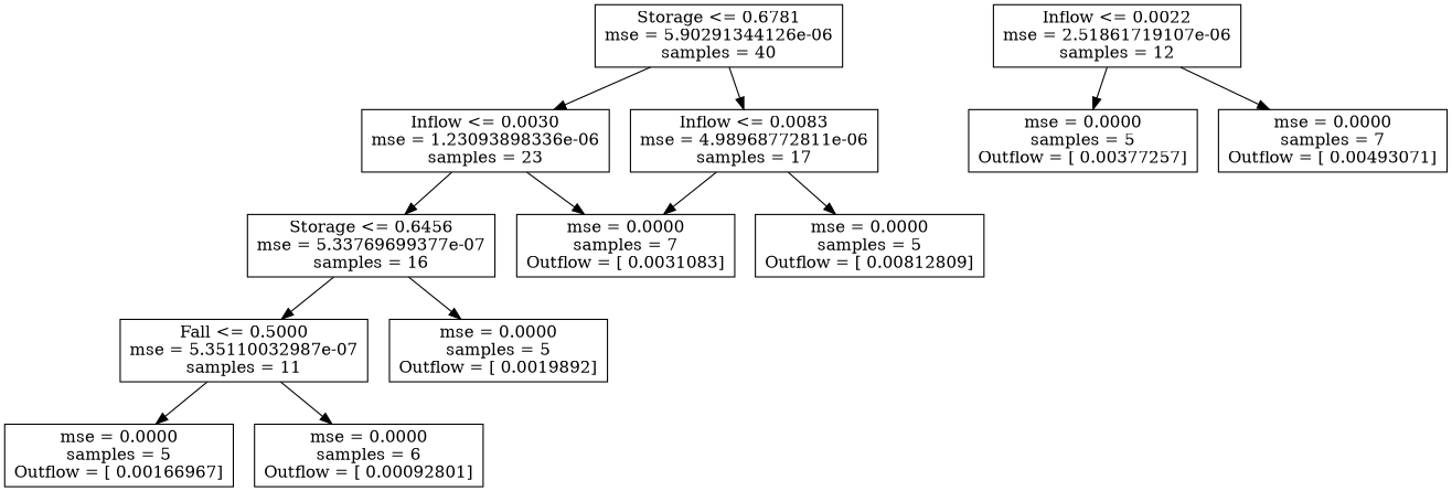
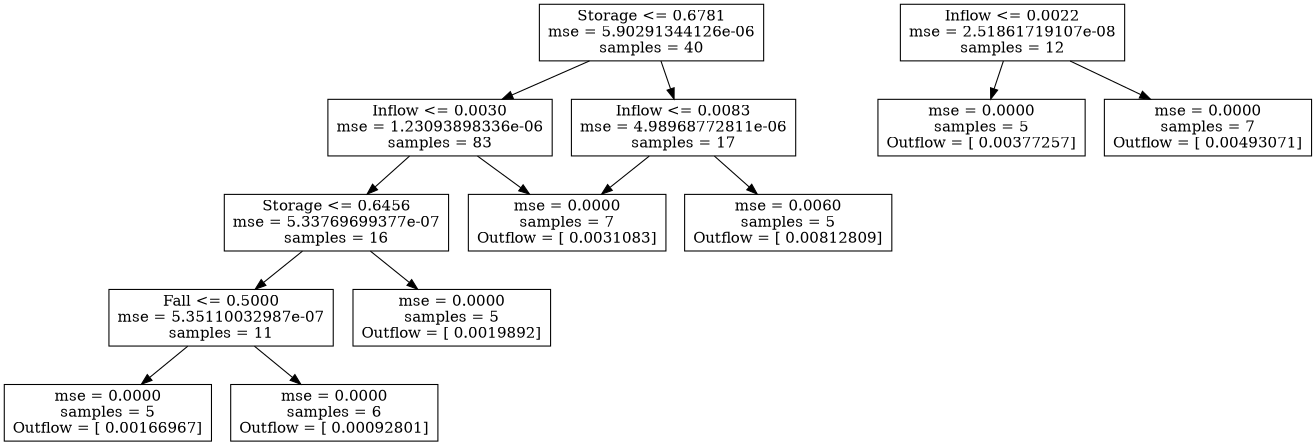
  digraph {
    node [shape=box]
    n1 [label="Storage <= 0.6781\nmse = 5.90291344126e-06\nsamples = 40"]
-   n2 [label="Inflow <= 0.0030\nmse = 1.23093898336e-06\nsamples = 23"]
+   n2 [label="Inflow <= 0.0030\nmse = 1.23093898336e-06\nsamples = 83"]
    n3 [label="Inflow <= 0.0083\nmse = 4.98968772811e-06\nsamples = 17"]
    n4 [label="Storage <= 0.6456\nmse = 5.33769699377e-07\nsamples = 16"]
    n5 [label="mse = 0.0000\nsamples = 7\nOutflow = [ 0.0031083]"]
-   n6 [label="mse = 0.0000\nsamples = 5\nOutflow = [ 0.00812809]"]
+   n6 [label="mse = 0.0060\nsamples = 5\nOutflow = [ 0.00812809]"]
    n7 [label="Fall <= 0.5000\nmse = 5.35110032987e-07\nsamples = 11"]
    n8 [label="mse = 0.0000\nsamples = 5\nOutflow = [ 0.0019892]"]
    n9 [label="mse = 0.0000\nsamples = 5\nOutflow = [ 0.00166967]"]
    n10 [label="mse = 0.0000\nsamples = 6\nOutflow = [ 0.00092801]"]
-   n11 [label="Inflow <= 0.0022\nmse = 2.51861719107e-06\nsamples = 12"]
+   n11 [label="Inflow <= 0.0022\nmse = 2.51861719107e-08\nsamples = 12"]
    n12 [label="mse = 0.0000\nsamples = 5\nOutflow = [ 0.00377257]"]
    n13 [label="mse = 0.0000\nsamples = 7\nOutflow = [ 0.00493071]"]
    n1 -> n2
    n1 -> n3
    n2 -> n4
    n2 -> n5
    n3 -> n5
    n3 -> n6
    n4 -> n7
    n4 -> n8
    n7 -> n9
    n7 -> n10
    n11 -> n12
    n11 -> n13
  }
